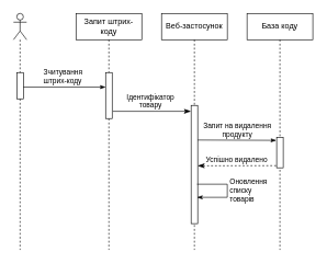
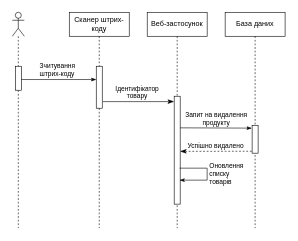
  <mxCell id="0" />
  <mxCell id="1" parent="0" />
  <mxCell id="2" value="&lt;div style=&quot;text-align: left&quot;&gt;Зчитування &lt;br&gt;штрих-коду&lt;/div&gt;" style="html=1;verticalAlign=bottom;endArrow=classicThin;entryX=0.45;entryY=0.256;entryDx=0;entryDy=0;entryPerimeter=0;endFill=1;" parent="1" edge="1"><mxGeometry width="80" relative="1" as="geometry"><mxPoint x="30.306" y="132.16" as="sourcePoint" /><mxPoint x="160" y="132.16" as="targetPoint" /></mxGeometry></mxCell>
- <mxCell id="3" value="Запит штрих-коду" style="shape=umlLifeline;perimeter=lifelinePerimeter;whiteSpace=wrap;html=1;container=1;collapsible=0;recursiveResize=0;outlineConnect=0;" parent="1" vertex="1"><mxGeometry x="115" y="20" width="100" height="360" as="geometry" /></mxCell>
+ <mxCell id="3" value="Сканер штрих-коду" style="shape=umlLifeline;perimeter=lifelinePerimeter;whiteSpace=wrap;html=1;container=1;collapsible=0;recursiveResize=0;outlineConnect=0;" parent="1" vertex="1"><mxGeometry x="115" y="20" width="100" height="360" as="geometry" /></mxCell>
  <mxCell id="4" value="" style="html=1;points=[];perimeter=orthogonalPerimeter;" parent="3" vertex="1"><mxGeometry x="45" y="90" width="10" height="70" as="geometry" /></mxCell>
- <mxCell id="5" value="База коду" style="shape=umlLifeline;perimeter=lifelinePerimeter;whiteSpace=wrap;html=1;container=1;collapsible=0;recursiveResize=0;outlineConnect=0;" parent="1" vertex="1"><mxGeometry x="375" y="20" width="100" height="360" as="geometry" /></mxCell>
+ <mxCell id="5" value="База даних" style="shape=umlLifeline;perimeter=lifelinePerimeter;whiteSpace=wrap;html=1;container=1;collapsible=0;recursiveResize=0;outlineConnect=0;" parent="1" vertex="1"><mxGeometry x="375" y="20" width="100" height="360" as="geometry" /></mxCell>
  <mxCell id="6" value="" style="html=1;points=[];perimeter=orthogonalPerimeter;" parent="5" vertex="1"><mxGeometry x="45" y="189" width="10" height="46" as="geometry" /></mxCell>
  <mxCell id="7" value="Веб-застосунок" style="shape=umlLifeline;perimeter=lifelinePerimeter;whiteSpace=wrap;html=1;container=1;collapsible=0;recursiveResize=0;outlineConnect=0;" parent="1" vertex="1"><mxGeometry x="245" y="20" width="100" height="360" as="geometry" /></mxCell>
  <mxCell id="8" value="" style="html=1;points=[];perimeter=orthogonalPerimeter;" parent="7" vertex="1"><mxGeometry x="45" y="140" width="10" height="180" as="geometry" /></mxCell>
  <mxCell id="9" value="Оновлення &lt;br&gt;списку &lt;br&gt;товарів" style="edgeStyle=orthogonalEdgeStyle;html=1;align=left;spacingLeft=2;endArrow=classicThin;rounded=0;endFill=1;strokeWidth=1;" parent="7" edge="1"><mxGeometry relative="1" as="geometry"><mxPoint x="54" y="260" as="sourcePoint" /><Array as="points"><mxPoint x="100" y="260" /><mxPoint x="100" y="280" /><mxPoint x="54" y="280" /></Array><mxPoint x="54" y="280" as="targetPoint" /></mxGeometry></mxCell>
  <mxCell id="10" value="Запит на видалення&lt;br&gt;продукту" style="html=1;verticalAlign=bottom;endArrow=classicThin;entryX=-0.055;entryY=0.092;entryDx=0;entryDy=0;entryPerimeter=0;endFill=1;exitX=0.997;exitY=0.293;exitDx=0;exitDy=0;exitPerimeter=0;" parent="1" source="8" target="6" edge="1"><mxGeometry relative="1" as="geometry"><mxPoint x="305" y="213" as="sourcePoint" /><Array as="points" /></mxGeometry></mxCell>
  <mxCell id="11" value="" style="shape=umlLifeline;participant=umlActor;perimeter=lifelinePerimeter;whiteSpace=wrap;html=1;container=1;collapsible=0;recursiveResize=0;verticalAlign=top;spacingTop=36;labelBackgroundColor=#ffffff;outlineConnect=0;" parent="1" vertex="1"><mxGeometry x="20" y="20" width="20" height="360" as="geometry" /></mxCell>
  <mxCell id="12" value="" style="html=1;points=[];perimeter=orthogonalPerimeter;" parent="11" vertex="1"><mxGeometry x="5" y="90" width="10" height="40" as="geometry" /></mxCell>
  <mxCell id="13" value="Ідентифікатор&lt;br&gt;товару" style="html=1;verticalAlign=bottom;endArrow=classicThin;endSize=8;endFill=1;entryX=-0.028;entryY=0.05;entryDx=0;entryDy=0;entryPerimeter=0;" parent="1" target="8" edge="1"><mxGeometry x="-0.037" relative="1" as="geometry"><mxPoint x="295" y="167" as="targetPoint" /><mxPoint x="171" y="169" as="sourcePoint" /><mxPoint as="offset" /></mxGeometry></mxCell>
  <mxCell id="14" value="Успішно видалено" style="html=1;verticalAlign=bottom;endArrow=classicThin;dashed=1;endSize=8;endFill=1;exitX=-0.071;exitY=0.93;exitDx=0;exitDy=0;exitPerimeter=0;entryX=0.997;entryY=0.511;entryDx=0;entryDy=0;entryPerimeter=0;" parent="1" source="6" target="8" edge="1"><mxGeometry relative="1" as="geometry"><mxPoint x="305" y="252" as="targetPoint" /><mxPoint x="415" y="252" as="sourcePoint" /></mxGeometry></mxCell>
